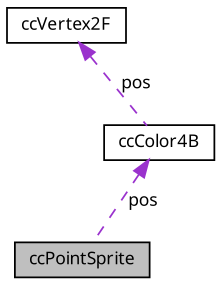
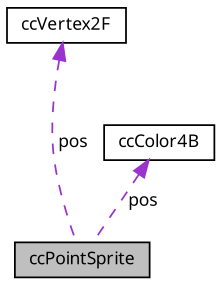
  digraph {
    fontname="Noto Sans"
    node [color=black fontname="Noto Sans" fontsize=10 shape=record]
    edge [color=darkorchid3 dir=back fontname="Noto Sans" fontsize=10 labelfontname=FreeSans labelfontsize=10 style=dashed]
    n1 [fillcolor=grey75 fontcolor=black height=0.2 label=ccPointSprite style=filled width=0.4]
    n2 [height=0.2 label=ccColor4B width=0.4]
    n3 [height=0.2 label=ccVertex2F width=0.4]
    n2 -> n1 [label=" pos"]
-   n3 -> n2 [label=" pos"]
+   n3 -> n1 [label=" pos"]
  }
